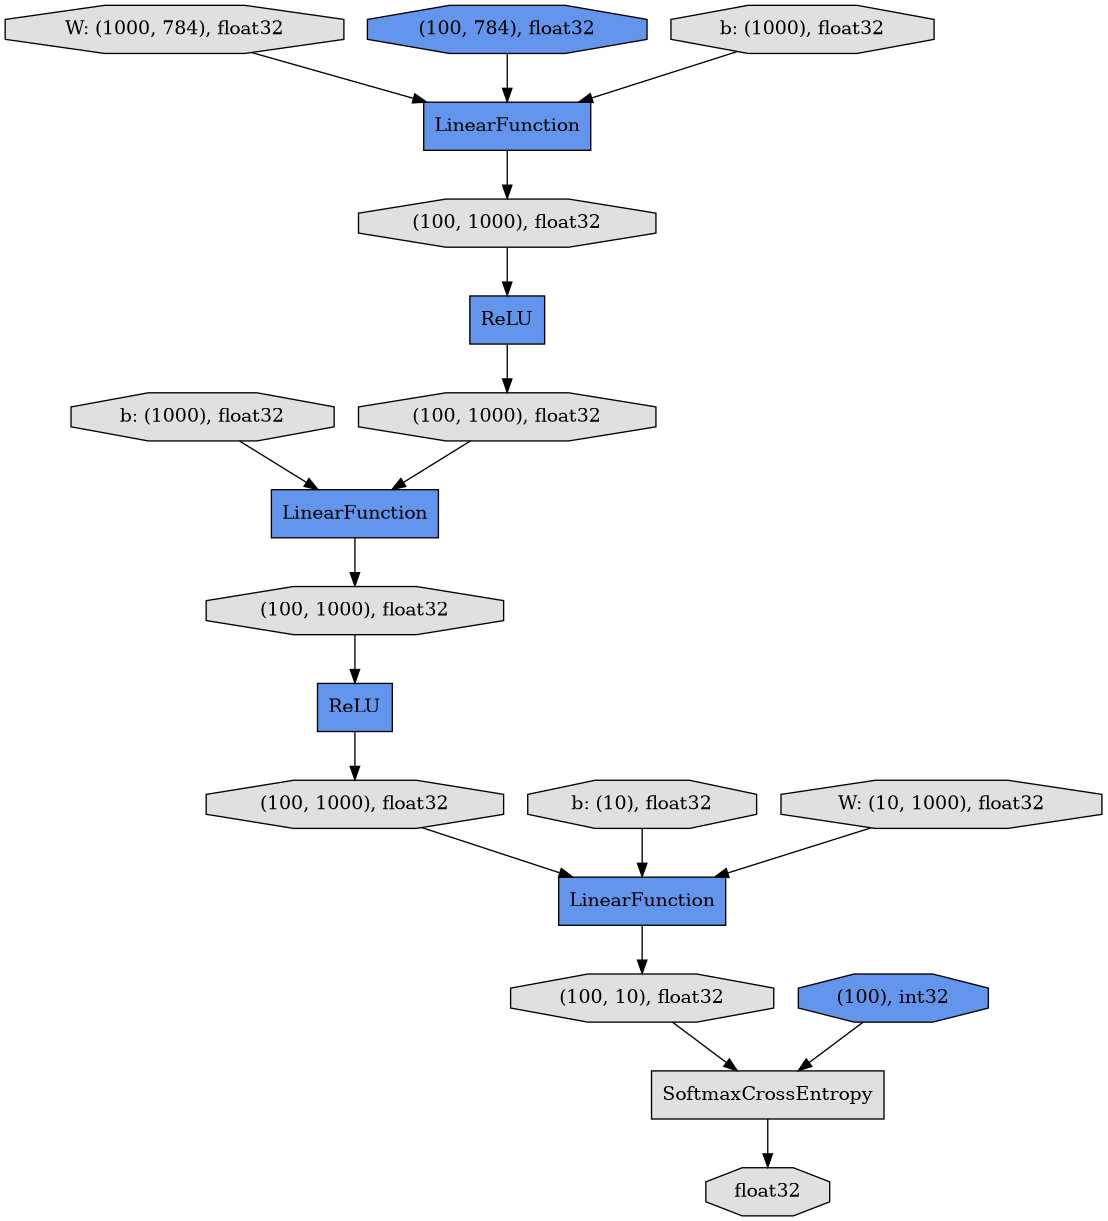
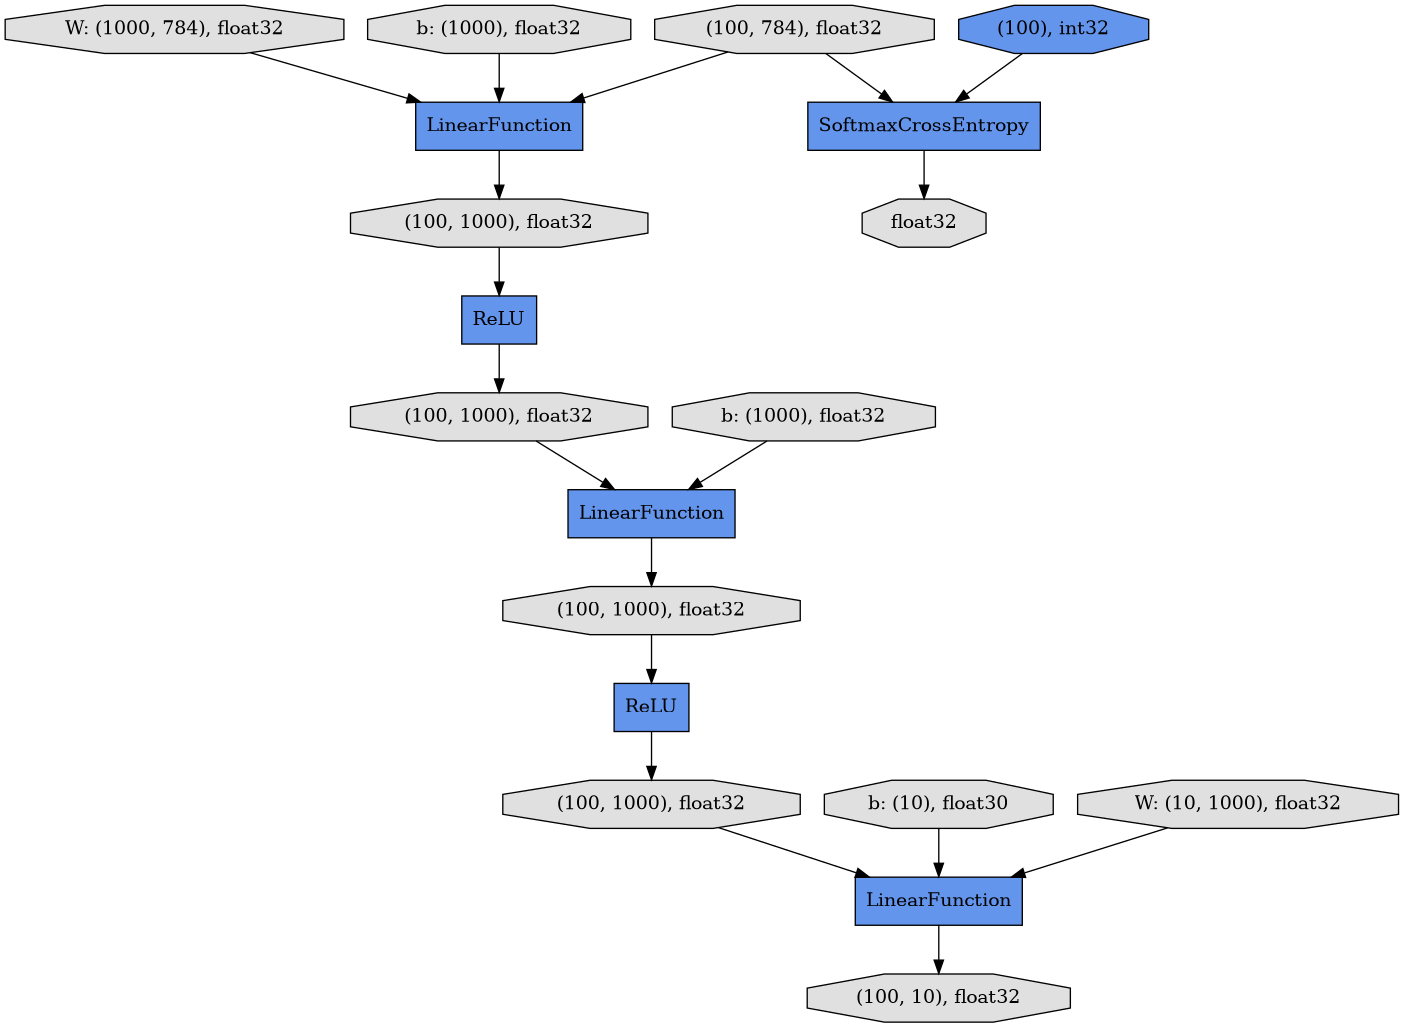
  digraph {
    rankdir=TB
    node [fillcolor="#E0E0E0" shape=octagon style=filled]
    n1 [label=float32]
    n2 [label="b: (1000), float32"]
    n3 [fillcolor="#6495ED" label=LinearFunction shape=record]
    n4 [label="(100, 1000), float32"]
    n5 [fillcolor="#6495ED" label=LinearFunction shape=record]
    n6 [label="(100, 1000), float32"]
    n7 [fillcolor="#6495ED" label=ReLU shape=record]
    n8 [label="W: (1000, 784), float32"]
-   n9 [label=SoftmaxCrossEntropy shape=record]
-   n10 [fillcolor="#6495ED" label="(100, 784), float32"]
+   n9 [fillcolor="#6495ED" label=SoftmaxCrossEntropy shape=record]
+   n10 [label="(100, 784), float32"]
    n11 [label="b: (1000), float32"]
    n12 [fillcolor="#6495ED" label=ReLU shape=record]
    n13 [label="(100, 1000), float32"]
    n14 [label="(100, 1000), float32"]
-   n15 [label="b: (10), float32"]
+   n15 [label="b: (10), float30"]
    n16 [fillcolor="#6495ED" label=LinearFunction shape=record]
    n17 [label="(100, 10), float32"]
    n18 [label="W: (10, 1000), float32"]
    n19 [fillcolor="#6495ED" label="(100), int32"]
    n2 -> n3
    n3 -> n4
    n4 -> n12
    n5 -> n6
    n6 -> n7
    n7 -> n14
    n8 -> n5
    n9 -> n1
    n10 -> n5
    n11 -> n5
    n12 -> n13
    n13 -> n16
    n14 -> n3
    n15 -> n16
    n16 -> n17
-   n17 -> n9
+   n10 -> n9
    n18 -> n16
    n19 -> n9
  }
